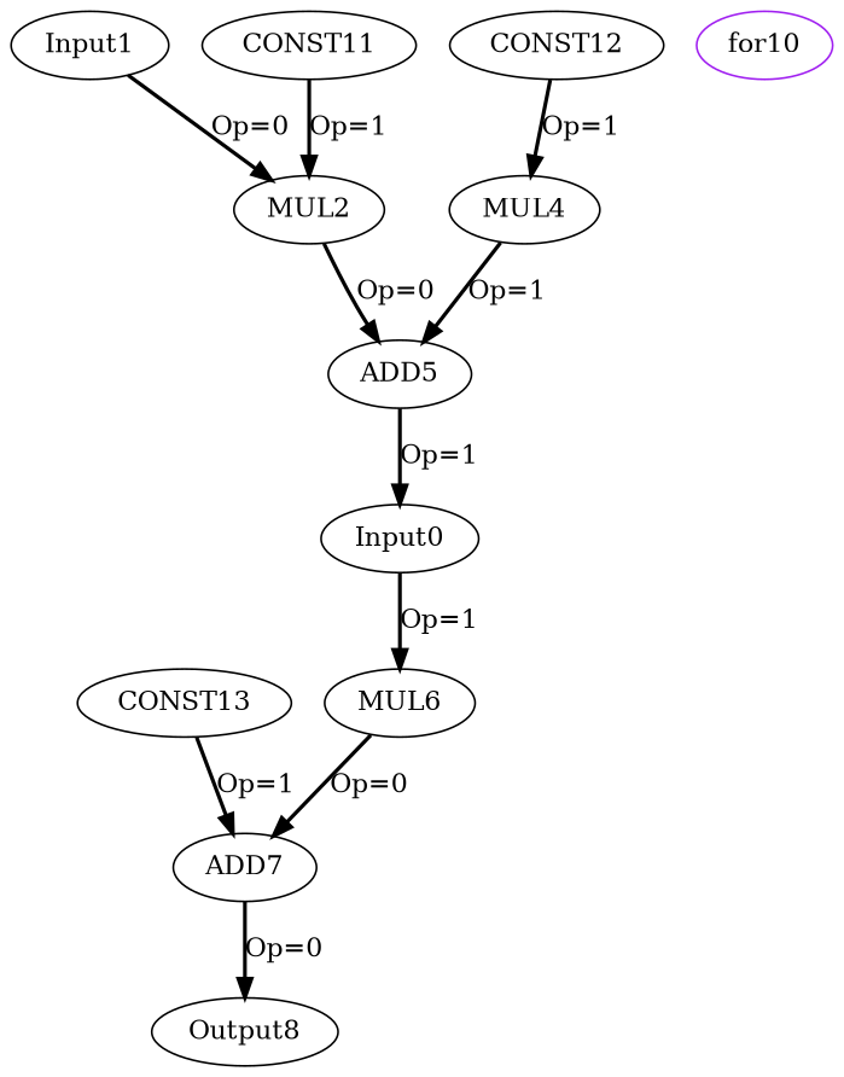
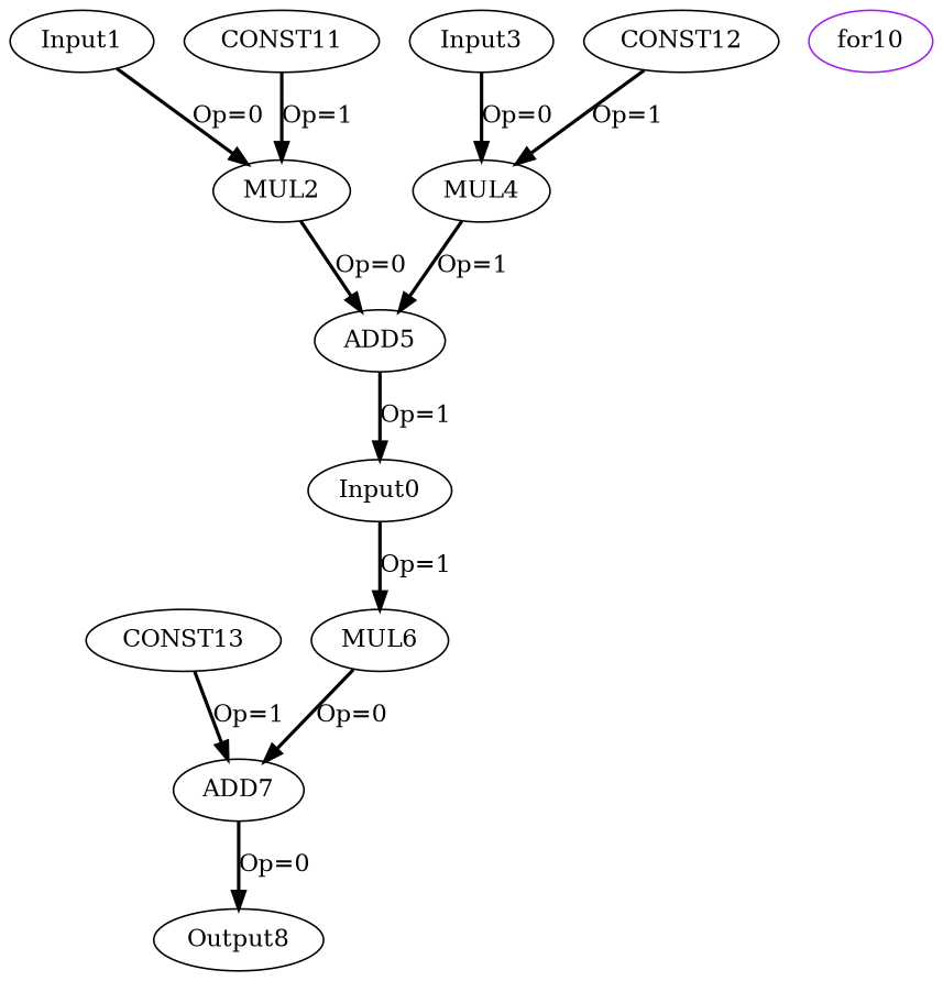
  digraph {
    node [color=black opcode=Input]
    edge [color=black operand=0 style=bold]
    Input0 [offset="0,0" pattern="4,506" ref_name=kernel_try_0]
    MUL6 [opcode=MUL]
    ADD7 [opcode=ADD]
    Input1 [offset="0,0" pattern="4,506" ref_name=kernel_try_1]
    MUL2 [opcode=MUL]
    ADD5 [opcode=ADD]
+   Input3 [offset="0,0" pattern="4,506" ref_name=kernel_try_2]
    MUL4 [opcode=MUL]
    Output8 [offset="0,0" opcode=Output pattern="4,506" ref_name=kernel_try_3]
    for10 [color=purple opcode=for]
    CONST11 [opcode=CONST value="0x00000005"]
    CONST12 [opcode=CONST value="0x00000008"]
    CONST13 [opcode=CONST value="0x0000000F"]
    Input0 -> MUL6 [label="Op=1"]
    MUL6 -> ADD7 [label="Op=0"]
    ADD7 -> Output8 [label="Op=0"]
    Input1 -> MUL2 [label="Op=0"]
    MUL2 -> ADD5 [label="Op=0"]
    ADD5 -> Input0 [label="Op=1" operand=1]
+   Input3 -> MUL4 [label="Op=0"]
    MUL4 -> ADD5 [label="Op=1" operand=1]
    CONST11 -> MUL2 [label="Op=1" operand=1]
    CONST12 -> MUL4 [label="Op=1" operand=1]
    CONST13 -> ADD7 [label="Op=1" operand=1]
  }
